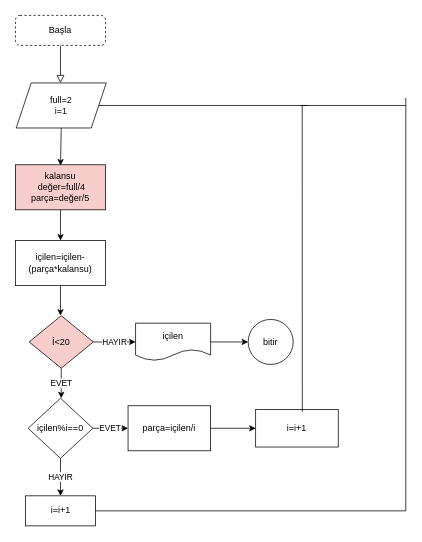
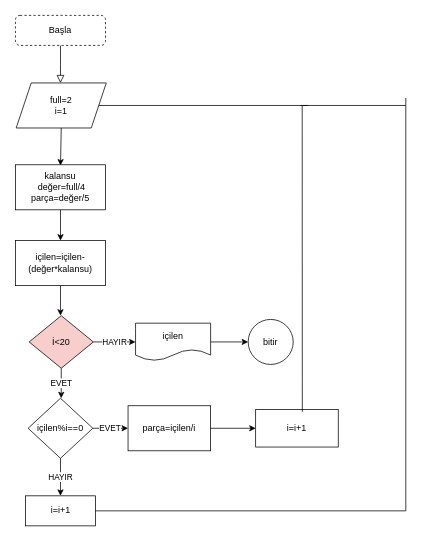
  <mxCell id="0" />
  <mxCell id="1" parent="0" />
  <mxCell id="2" value="" style="rounded=0;html=1;jettySize=auto;orthogonalLoop=1;fontSize=11;endArrow=block;endFill=0;endSize=8;strokeWidth=1;shadow=0;labelBackgroundColor=none;edgeStyle=orthogonalEdgeStyle;" parent="1" source="3" edge="1"><mxGeometry relative="1" as="geometry"><mxPoint x="80" y="110" as="targetPoint" /></mxGeometry></mxCell>
  <mxCell id="3" value="Başla" style="rounded=1;whiteSpace=wrap;html=1;fontSize=12;glass=0;strokeWidth=1;shadow=0;dashed=1;" parent="1" vertex="1"><mxGeometry x="20" y="20" width="120" height="40" as="geometry" /></mxCell>
  <mxCell id="4" value="full=2&lt;br&gt;i=1" style="shape=parallelogram;perimeter=parallelogramPerimeter;whiteSpace=wrap;html=1;fixedSize=1;" vertex="1" parent="1"><mxGeometry x="21" y="110" width="120" height="60" as="geometry" /></mxCell>
  <mxCell id="5" value="" style="endArrow=classic;html=1;exitX=0.5;exitY=1;exitDx=0;exitDy=0;" edge="1" parent="1" source="4"><mxGeometry width="50" height="50" relative="1" as="geometry"><mxPoint x="60" y="220" as="sourcePoint" /><mxPoint x="80" y="220" as="targetPoint" /></mxGeometry></mxCell>
- <mxCell id="6" value="kalansu&lt;br&gt;&amp;nbsp;değer=full/4&lt;br&gt;parça=değer/5" style="rounded=0;whiteSpace=wrap;html=1;fillColor=#f8cecc;" vertex="1" parent="1"><mxGeometry x="20" y="219" width="120" height="60" as="geometry" /></mxCell>
+ <mxCell id="6" value="kalansu&lt;br&gt;&amp;nbsp;değer=full/4&lt;br&gt;parça=değer/5" style="rounded=0;whiteSpace=wrap;html=1;" vertex="1" parent="1"><mxGeometry x="20" y="219" width="120" height="60" as="geometry" /></mxCell>
  <mxCell id="7" value="" style="endArrow=classic;html=1;exitX=0.5;exitY=1;exitDx=0;exitDy=0;" edge="1" parent="1" source="6"><mxGeometry width="50" height="50" relative="1" as="geometry"><mxPoint x="60" y="330" as="sourcePoint" /><mxPoint x="80" y="320" as="targetPoint" /></mxGeometry></mxCell>
- <mxCell id="8" value="içilen=içilen-(parça*kalansu)" style="rounded=0;whiteSpace=wrap;html=1;" vertex="1" parent="1"><mxGeometry x="20" y="320" width="120" height="60" as="geometry" /></mxCell>
+ <mxCell id="8" value="içilen=içilen-(değer*kalansu)" style="rounded=0;whiteSpace=wrap;html=1;" vertex="1" parent="1"><mxGeometry x="20" y="320" width="120" height="60" as="geometry" /></mxCell>
  <mxCell id="9" value="" style="endArrow=classic;html=1;exitX=0.5;exitY=1;exitDx=0;exitDy=0;" edge="1" parent="1" source="8"><mxGeometry width="50" height="50" relative="1" as="geometry"><mxPoint x="90" y="450" as="sourcePoint" /><mxPoint x="80" y="420" as="targetPoint" /></mxGeometry></mxCell>
  <mxCell id="10" value="İ&amp;lt;20" style="rhombus;whiteSpace=wrap;html=1;fillColor=#f8cecc;" vertex="1" parent="1"><mxGeometry x="38.25" y="420" width="85.5" height="70" as="geometry" /></mxCell>
  <mxCell id="11" value="EVET" style="endArrow=classic;html=1;exitX=0.5;exitY=1;exitDx=0;exitDy=0;" edge="1" parent="1" source="10"><mxGeometry width="50" height="50" relative="1" as="geometry"><mxPoint x="60" y="540" as="sourcePoint" /><mxPoint x="81" y="530" as="targetPoint" /></mxGeometry></mxCell>
  <mxCell id="12" value="HAYIR" style="endArrow=classic;html=1;exitX=1;exitY=0.5;exitDx=0;exitDy=0;" edge="1" parent="1" source="10"><mxGeometry width="50" height="50" relative="1" as="geometry"><mxPoint x="150" y="490" as="sourcePoint" /><mxPoint x="180" y="455" as="targetPoint" /></mxGeometry></mxCell>
  <mxCell id="13" value="içilen" style="shape=document;whiteSpace=wrap;html=1;boundedLbl=1;" vertex="1" parent="1"><mxGeometry x="180" y="430" width="100" height="50" as="geometry" /></mxCell>
  <mxCell id="14" value="" style="endArrow=classic;html=1;exitX=1;exitY=0.5;exitDx=0;exitDy=0;" edge="1" parent="1" source="13"><mxGeometry width="50" height="50" relative="1" as="geometry"><mxPoint x="300" y="480" as="sourcePoint" /><mxPoint x="330" y="455" as="targetPoint" /></mxGeometry></mxCell>
  <mxCell id="15" value="bitir" style="ellipse;whiteSpace=wrap;html=1;aspect=fixed;" vertex="1" parent="1"><mxGeometry x="330" y="425" width="60" height="60" as="geometry" /></mxCell>
  <mxCell id="16" value="içilen%i==0" style="rhombus;whiteSpace=wrap;html=1;" vertex="1" parent="1"><mxGeometry x="36.88" y="530" width="86.25" height="80" as="geometry" /></mxCell>
  <mxCell id="17" value="EVET" style="endArrow=classic;html=1;exitX=1;exitY=0.5;exitDx=0;exitDy=0;" edge="1" parent="1" source="16"><mxGeometry width="50" height="50" relative="1" as="geometry"><mxPoint x="120" y="590" as="sourcePoint" /><mxPoint x="170" y="570" as="targetPoint" /></mxGeometry></mxCell>
  <mxCell id="18" value="parça=içilen/i" style="rounded=0;whiteSpace=wrap;html=1;" vertex="1" parent="1"><mxGeometry x="170" y="540" width="110" height="60" as="geometry" /></mxCell>
  <mxCell id="19" value="" style="endArrow=classic;html=1;exitX=1;exitY=0.5;exitDx=0;exitDy=0;" edge="1" parent="1" source="18"><mxGeometry width="50" height="50" relative="1" as="geometry"><mxPoint x="300" y="600" as="sourcePoint" /><mxPoint x="340" y="570" as="targetPoint" /></mxGeometry></mxCell>
  <mxCell id="20" value="i=i+1" style="rounded=0;whiteSpace=wrap;html=1;" vertex="1" parent="1"><mxGeometry x="340" y="545" width="110" height="50" as="geometry" /></mxCell>
  <mxCell id="21" value="HAYIR" style="endArrow=classic;html=1;exitX=0.5;exitY=1;exitDx=0;exitDy=0;" edge="1" parent="1" source="16"><mxGeometry width="50" height="50" relative="1" as="geometry"><mxPoint x="100" y="700" as="sourcePoint" /><mxPoint x="80" y="660" as="targetPoint" /></mxGeometry></mxCell>
  <mxCell id="22" value="" style="endArrow=none;html=1;exitX=0.565;exitY=0.06;exitDx=0;exitDy=0;exitPerimeter=0;" edge="1" parent="1" source="20"><mxGeometry width="50" height="50" relative="1" as="geometry"><mxPoint x="380" y="550" as="sourcePoint" /><mxPoint x="402" y="140" as="targetPoint" /></mxGeometry></mxCell>
  <mxCell id="23" value="" style="endArrow=none;html=1;exitX=1;exitY=0.5;exitDx=0;exitDy=0;" edge="1" parent="1" source="4"><mxGeometry width="50" height="50" relative="1" as="geometry"><mxPoint x="370" y="170" as="sourcePoint" /><mxPoint x="410" y="140" as="targetPoint" /></mxGeometry></mxCell>
  <mxCell id="24" value="i=i+1" style="rounded=0;whiteSpace=wrap;html=1;" vertex="1" parent="1"><mxGeometry x="33.51" y="660" width="93" height="40" as="geometry" /></mxCell>
  <mxCell id="25" value="" style="endArrow=none;html=1;exitX=1;exitY=0.5;exitDx=0;exitDy=0;" edge="1" parent="1" source="24"><mxGeometry width="50" height="50" relative="1" as="geometry"><mxPoint x="260" y="690" as="sourcePoint" /><mxPoint x="540" y="680" as="targetPoint" /></mxGeometry></mxCell>
  <mxCell id="26" value="" style="endArrow=none;html=1;" edge="1" parent="1"><mxGeometry width="50" height="50" relative="1" as="geometry"><mxPoint x="540" y="680" as="sourcePoint" /><mxPoint x="540" y="130" as="targetPoint" /></mxGeometry></mxCell>
  <mxCell id="27" value="" style="endArrow=none;html=1;" edge="1" parent="1"><mxGeometry width="50" height="50" relative="1" as="geometry"><mxPoint x="400" y="140" as="sourcePoint" /><mxPoint x="540" y="140" as="targetPoint" /></mxGeometry></mxCell>
